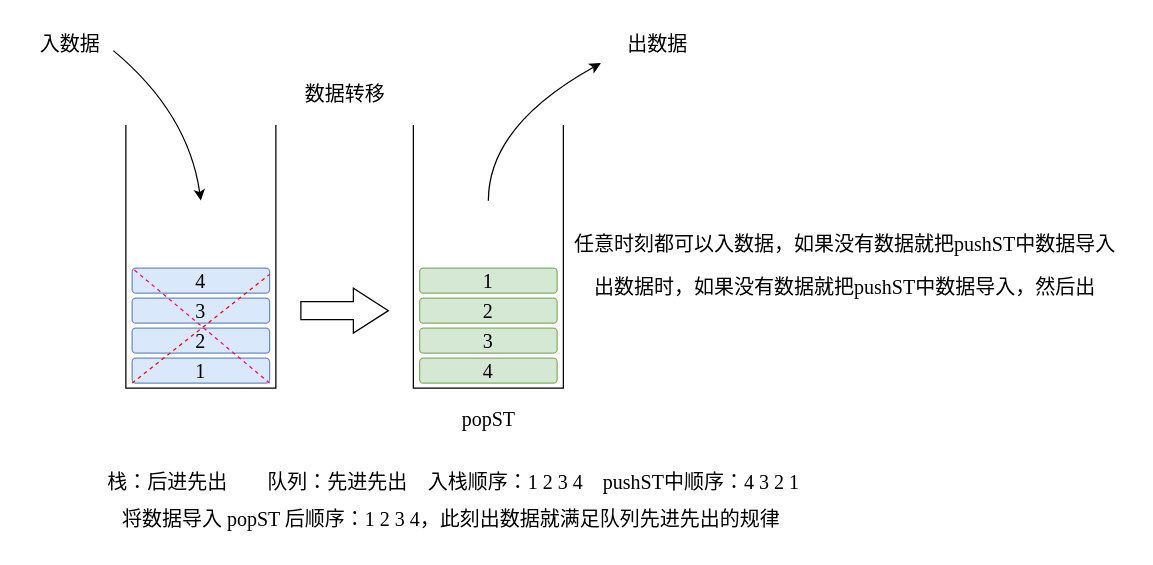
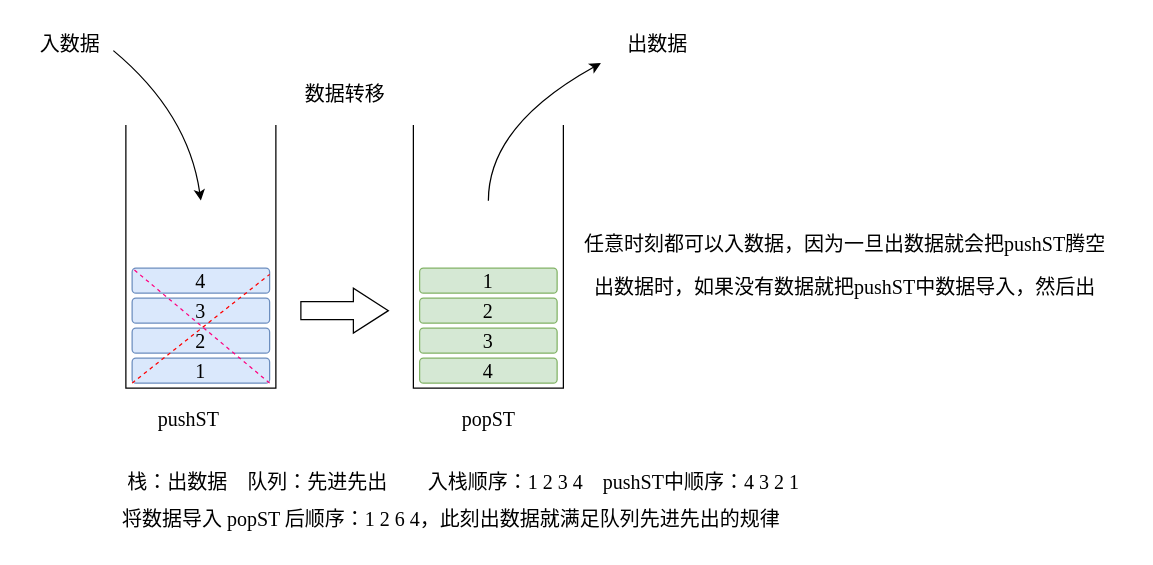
  <mxCell id="0" />
  <mxCell id="1" parent="0" />
  <mxCell id="2" value="" style="shape=partialRectangle;whiteSpace=wrap;html=1;bottom=1;right=1;left=1;top=0;fillColor=none;routingCenterX=-0.5;" vertex="1" parent="1"><mxGeometry x="100" y="100" width="120" height="210" as="geometry" /></mxCell>
  <mxCell id="3" value="" style="shape=partialRectangle;whiteSpace=wrap;html=1;bottom=1;right=1;left=1;top=0;fillColor=none;routingCenterX=-0.5;" vertex="1" parent="1"><mxGeometry x="330" y="100" width="120" height="210" as="geometry" /></mxCell>
+ <mxCell id="4" value="&lt;font style=&quot;font-size: 16px;&quot; face=&quot;Comic Sans MS&quot;&gt;pushST&lt;/font&gt;" style="text;html=1;align=center;verticalAlign=middle;resizable=0;points=[];autosize=1;strokeColor=none;fillColor=none;" vertex="1" parent="1"><mxGeometry x="110" y="320" width="80" height="30" as="geometry" /></mxCell>
  <mxCell id="5" value="popST" style="text;html=1;align=center;verticalAlign=middle;resizable=0;points=[];autosize=1;strokeColor=none;fillColor=none;fontSize=16;fontFamily=Comic Sans MS;" vertex="1" parent="1"><mxGeometry x="355" y="320" width="70" height="30" as="geometry" /></mxCell>
  <mxCell id="6" value="" style="endArrow=classic;html=1;fontFamily=Comic Sans MS;fontSize=15;entryX=0.5;entryY=0;entryDx=0;entryDy=0;curved=1;rounded=0;" edge="1" parent="1"><mxGeometry width="50" height="50" relative="1" as="geometry"><mxPoint x="90" y="40" as="sourcePoint" /><mxPoint x="160" y="160" as="targetPoint" /><Array as="points"><mxPoint x="150" y="90" /></Array></mxGeometry></mxCell>
  <mxCell id="7" value="入数据" style="text;html=1;align=center;verticalAlign=middle;resizable=0;points=[];autosize=1;strokeColor=none;fillColor=none;fontSize=16;fontFamily=Comic Sans MS;" vertex="1" parent="1"><mxGeometry x="20" y="20" width="70" height="30" as="geometry" /></mxCell>
  <mxCell id="8" value="" style="endArrow=classic;html=1;fontFamily=Comic Sans MS;fontSize=15;curved=1;rounded=0;" edge="1" parent="1"><mxGeometry width="50" height="50" relative="1" as="geometry"><mxPoint x="390" y="160" as="sourcePoint" /><mxPoint x="480" y="50" as="targetPoint" /><Array as="points"><mxPoint x="390" y="100" /></Array></mxGeometry></mxCell>
  <mxCell id="9" value="出数据" style="text;html=1;align=center;verticalAlign=middle;resizable=0;points=[];autosize=1;strokeColor=none;fillColor=none;fontSize=16;fontFamily=Comic Sans MS;" vertex="1" parent="1"><mxGeometry x="490" y="20" width="70" height="30" as="geometry" /></mxCell>
  <mxCell id="10" value="出数据时，如果没有数据就把pushST中数据导入，然后出" style="text;html=1;align=center;verticalAlign=middle;resizable=0;points=[];autosize=1;strokeColor=none;fillColor=none;fontSize=16;fontFamily=Comic Sans MS;" vertex="1" parent="1"><mxGeometry x="460" y="214" width="430" height="30" as="geometry" /></mxCell>
- <mxCell id="11" value="任意时刻都可以入数据，如果没有数据就把pushST中数据导入" style="text;html=1;align=center;verticalAlign=middle;resizable=0;points=[];autosize=1;strokeColor=none;fillColor=none;fontSize=16;fontFamily=Comic Sans MS;" vertex="1" parent="1"><mxGeometry x="450" y="180" width="450" height="30" as="geometry" /></mxCell>
+ <mxCell id="11" value="任意时刻都可以入数据，因为一旦出数据就会把pushST腾空" style="text;html=1;align=center;verticalAlign=middle;resizable=0;points=[];autosize=1;strokeColor=none;fillColor=none;fontSize=16;fontFamily=Comic Sans MS;" vertex="1" parent="1"><mxGeometry x="450" y="180" width="450" height="30" as="geometry" /></mxCell>
  <mxCell id="12" value="1" style="rounded=1;whiteSpace=wrap;html=1;fontFamily=Comic Sans MS;fontSize=16;fillColor=#dae8fc;strokeColor=#6c8ebf;" vertex="1" parent="1"><mxGeometry x="105" y="286" width="110" height="20" as="geometry" /></mxCell>
  <mxCell id="13" value="2" style="rounded=1;whiteSpace=wrap;html=1;fontFamily=Comic Sans MS;fontSize=16;fillColor=#dae8fc;strokeColor=#6c8ebf;" vertex="1" parent="1"><mxGeometry x="105" y="262" width="110" height="20" as="geometry" /></mxCell>
  <mxCell id="14" value="3" style="rounded=1;whiteSpace=wrap;html=1;fontFamily=Comic Sans MS;fontSize=16;fillColor=#dae8fc;strokeColor=#6c8ebf;" vertex="1" parent="1"><mxGeometry x="105" y="238" width="110" height="20" as="geometry" /></mxCell>
  <mxCell id="15" value="4" style="rounded=1;whiteSpace=wrap;html=1;fontFamily=Comic Sans MS;fontSize=16;fillColor=#dae8fc;strokeColor=#6c8ebf;" vertex="1" parent="1"><mxGeometry x="105" y="214" width="110" height="20" as="geometry" /></mxCell>
- <mxCell id="16" value="栈：后进先出&lt;span style=&quot;white-space: pre;&quot;&gt;&#09;&lt;/span&gt;队列：先进先出" style="text;html=1;align=center;verticalAlign=middle;resizable=0;points=[];autosize=1;strokeColor=none;fillColor=none;fontSize=16;fontFamily=Comic Sans MS;" vertex="1" parent="1"><mxGeometry x="80" y="370" width="250" height="30" as="geometry" /></mxCell>
+ <mxCell id="16" value="栈：出数据&lt;span style=&quot;white-space: pre;&quot;&gt;&#09;&lt;/span&gt;队列：先进先出" style="text;html=1;align=center;verticalAlign=middle;resizable=0;points=[];autosize=1;strokeColor=none;fillColor=none;fontSize=16;fontFamily=Comic Sans MS;" vertex="1" parent="1"><mxGeometry x="80" y="370" width="250" height="30" as="geometry" /></mxCell>
  <mxCell id="17" value="入栈顺序：1 2 3 4&amp;nbsp; &amp;nbsp; pushST中顺序：4 3 2 1" style="text;html=1;align=center;verticalAlign=middle;resizable=0;points=[];autosize=1;strokeColor=none;fillColor=none;fontSize=16;fontFamily=Comic Sans MS;" vertex="1" parent="1"><mxGeometry x="320" y="370" width="340" height="30" as="geometry" /></mxCell>
- <mxCell id="18" value="将数据导入 popST 后顺序：1 2 3 4，此刻出数据就满足队列先进先出的规律" style="text;html=1;align=center;verticalAlign=middle;resizable=0;points=[];autosize=1;strokeColor=none;fillColor=none;fontSize=16;fontFamily=Comic Sans MS;" vertex="1" parent="1"><mxGeometry x="80" y="400" width="560" height="30" as="geometry" /></mxCell>
+ <mxCell id="18" value="将数据导入 popST 后顺序：1 2 6 4，此刻出数据就满足队列先进先出的规律" style="text;html=1;align=center;verticalAlign=middle;resizable=0;points=[];autosize=1;strokeColor=none;fillColor=none;fontSize=16;fontFamily=Comic Sans MS;" vertex="1" parent="1"><mxGeometry x="80" y="400" width="560" height="30" as="geometry" /></mxCell>
  <mxCell id="19" value="" style="shape=singleArrow;whiteSpace=wrap;html=1;arrowWidth=0.4;arrowSize=0.4;fontFamily=Comic Sans MS;fontSize=16;" vertex="1" parent="1"><mxGeometry x="240" y="230" width="70" height="36" as="geometry" /></mxCell>
  <mxCell id="20" value="数据转移" style="text;html=1;align=center;verticalAlign=middle;resizable=0;points=[];autosize=1;strokeColor=none;fillColor=none;fontSize=16;fontFamily=Comic Sans MS;" vertex="1" parent="1"><mxGeometry x="230" y="60" width="90" height="30" as="geometry" /></mxCell>
  <mxCell id="21" value="4" style="rounded=1;whiteSpace=wrap;html=1;fontFamily=Comic Sans MS;fontSize=16;fillColor=#d5e8d4;strokeColor=#82b366;" vertex="1" parent="1"><mxGeometry x="335" y="286" width="110" height="20" as="geometry" /></mxCell>
  <mxCell id="22" value="3" style="rounded=1;whiteSpace=wrap;html=1;fontFamily=Comic Sans MS;fontSize=16;fillColor=#d5e8d4;strokeColor=#82b366;" vertex="1" parent="1"><mxGeometry x="335" y="262" width="110" height="20" as="geometry" /></mxCell>
  <mxCell id="23" value="2" style="rounded=1;whiteSpace=wrap;html=1;fontFamily=Comic Sans MS;fontSize=16;fillColor=#d5e8d4;strokeColor=#82b366;" vertex="1" parent="1"><mxGeometry x="335" y="238" width="110" height="20" as="geometry" /></mxCell>
  <mxCell id="24" value="1" style="rounded=1;whiteSpace=wrap;html=1;fontFamily=Comic Sans MS;fontSize=16;fillColor=#d5e8d4;strokeColor=#82b366;" vertex="1" parent="1"><mxGeometry x="335" y="214" width="110" height="20" as="geometry" /></mxCell>
  <mxCell id="25" value="" style="endArrow=none;dashed=1;html=1;rounded=0;fontFamily=Comic Sans MS;fontSize=16;entryX=1;entryY=0.25;entryDx=0;entryDy=0;strokeColor=#FF0000;" edge="1" parent="1" target="15"><mxGeometry width="50" height="50" relative="1" as="geometry"><mxPoint x="105" y="306" as="sourcePoint" /><mxPoint x="155" y="256" as="targetPoint" /></mxGeometry></mxCell>
  <mxCell id="26" value="" style="endArrow=none;dashed=1;html=1;rounded=0;fontFamily=Comic Sans MS;fontSize=16;entryX=0;entryY=0;entryDx=0;entryDy=0;exitX=1;exitY=1;exitDx=0;exitDy=0;strokeColor=#FF0080;" edge="1" parent="1" source="12" target="15"><mxGeometry width="50" height="50" relative="1" as="geometry"><mxPoint x="160" y="288" as="sourcePoint" /><mxPoint x="210" y="238" as="targetPoint" /></mxGeometry></mxCell>
